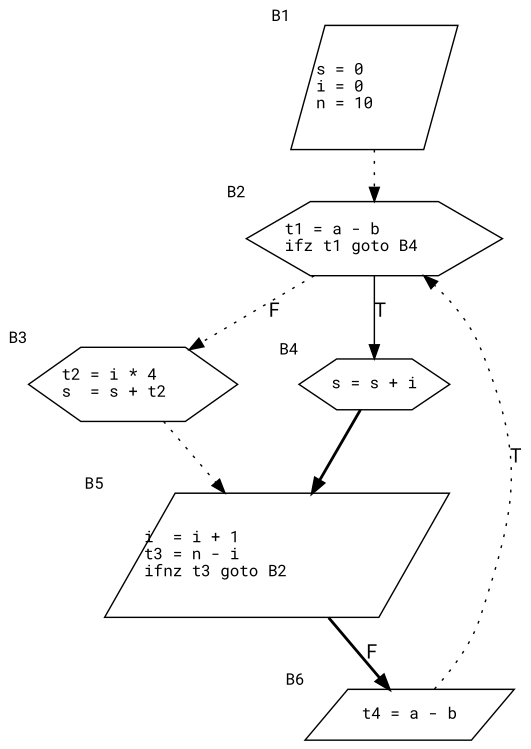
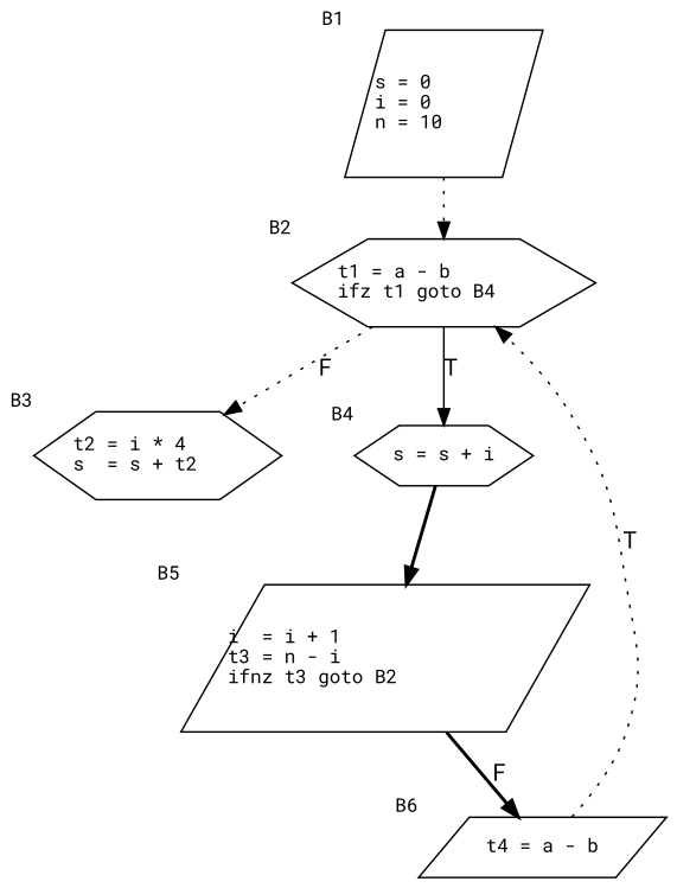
  digraph {
    fontname="Roboto Mono"
    nodesep=0.6
    node [fontname="Roboto Mono" fontsize=11 shape=parallelogram]
    edge [fontname="Roboto Mono" style=dotted]
    n1 [label="s = 0\li = 0\ln = 10\l" xlabel=B1]
    n2 [label="t1 = a - b\lifz t1 goto B4\l" shape=hexagon xlabel=B2]
    n3 [label="t2 = i * 4\ls  = s + t2\l" shape=hexagon xlabel=B3]
    n4 [label="s = s + i" shape=hexagon xlabel=B4]
    n5 [label="i  = i + 1\lt3 = n - i\lifnz t3 goto B2\l" xlabel=B5]
    n6 [label="t4 = a - b" xlabel=B6]
    n1 -> n2
    n2 -> n3 [label=F]
    n2 -> n4 [label=T style=solid]
-   n3 -> n5
    n4 -> n5 [style=bold]
    n5 -> n6 [label=F style=bold]
    n6 -> n2 [label=T]
  }
